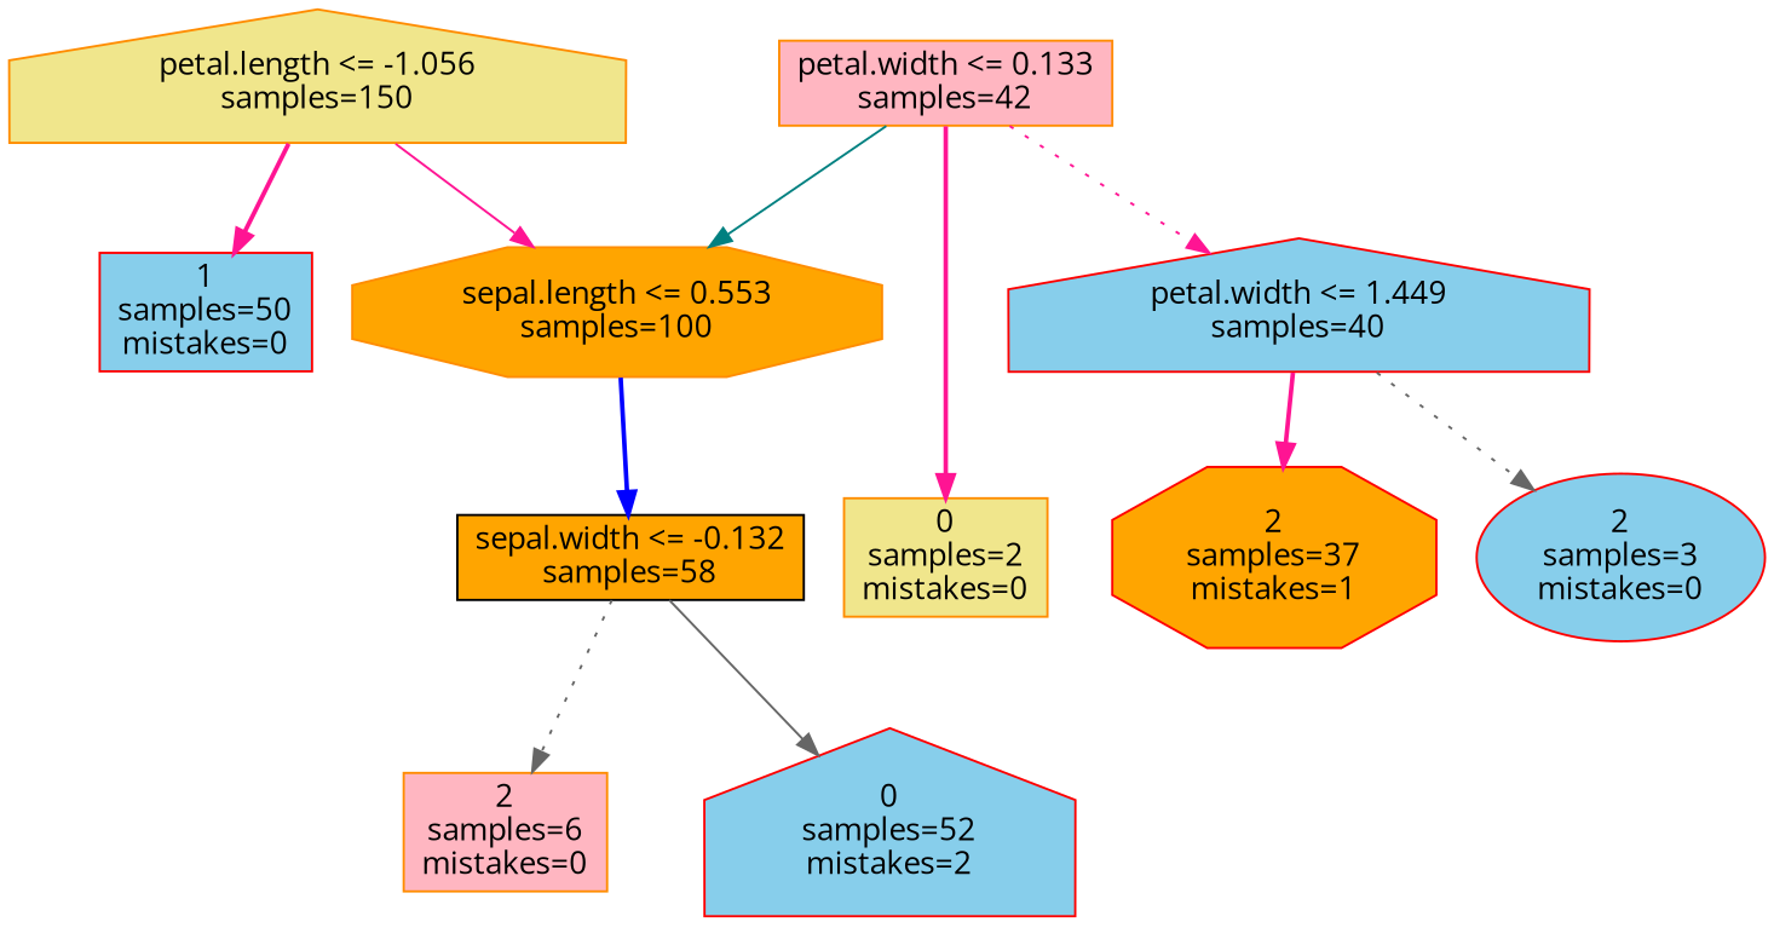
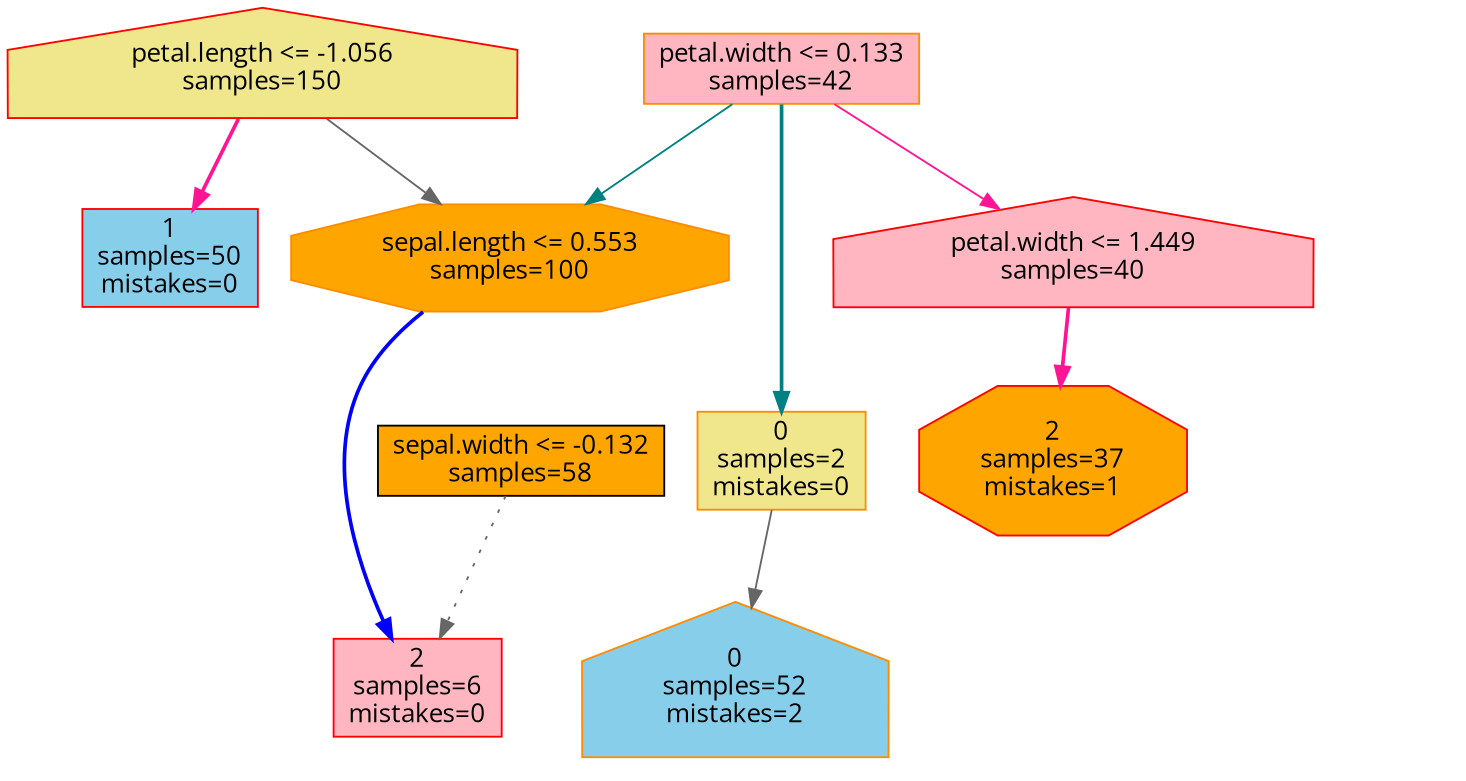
  digraph {
    fontname="Open Sans"
    node [color=darkorange fillcolor=skyblue fontname="Open Sans" shape=box style=filled]
    edge [color=gray40 fontname="Open Sans" style=bold]
-   n1 [fillcolor=khaki label="petal.length <= -1.056\nsamples=\150" shape=house]
+   n1 [color=red fillcolor=khaki label="petal.length <= -1.056\nsamples=\150" shape=house]
    n2 [color=red label="1\nsamples=\50\nmistakes=\0"]
    n3 [fillcolor=orange label="sepal.length <= 0.553\nsamples=\100" shape=octagon]
    n4 [color=black fillcolor=orange label="sepal.width <= -0.132\nsamples=\58"]
-   n5 [color=red label="0\nsamples=\52\nmistakes=\2" shape=house]
-   n6 [fillcolor=lightpink label="2\nsamples=\6\nmistakes=\0"]
+   n5 [label="0\nsamples=\52\nmistakes=\2" shape=house]
+   n6 [color=red fillcolor=lightpink label="2\nsamples=\6\nmistakes=\0"]
    n7 [fillcolor=lightpink label="petal.width <= 0.133\nsamples=\42"]
    n8 [fillcolor=khaki label="0\nsamples=\2\nmistakes=\0"]
-   n9 [color=red label="petal.width <= 1.449\nsamples=\40" shape=house]
+   n9 [color=red fillcolor=lightpink label="petal.width <= 1.449\nsamples=\40" shape=house]
    n10 [color=red fillcolor=orange label="2\nsamples=\37\nmistakes=\1" shape=octagon]
-   n11 [color=red label="2\nsamples=\3\nmistakes=\0" shape=ellipse]
    n1 -> n2 [color=deeppink]
-   n1 -> n3 [color=deeppink style=solid]
-   n3 -> n4 [color=blue]
-   n4 -> n5 [style=solid]
+   n1 -> n3 [style=solid]
+   n3 -> n6 [color=blue]
+   n8 -> n5 [style=solid]
    n4 -> n6 [style=dotted]
    n7 -> n3 [color=teal style=solid]
-   n7 -> n8 [color=deeppink]
-   n7 -> n9 [color=deeppink style=dotted]
+   n7 -> n8 [color=teal]
+   n7 -> n9 [color=deeppink style=solid]
    n9 -> n10 [color=deeppink]
-   n9 -> n11 [style=dotted]
  }
